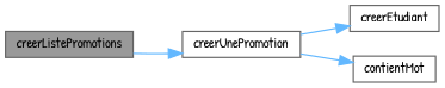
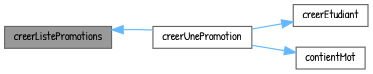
  digraph {
    fontname="Patrick Hand"
    rankdir=LR
    node [color=grey40 fillcolor=white fontname="Patrick Hand" fontsize=10 shape=box style=filled]
    edge [color=steelblue1 fontname="Patrick Hand" fontsize=10 labelfontname=Helvetica labelfontsize=10 style=solid]
    n1 [color=gray40 fillcolor=grey60 fontcolor=black height=0.2 label=creerListePromotions width=0.4]
    n2 [height=0.2 label=creerUnePromotion width=0.4]
    n3 [height=0.2 label=creerEtudiant width=0.4]
    n4 [height=0.2 label=contientMot width=0.4]
-   n1 -> n2
+   n2 -> n1
    n2 -> n3
    n2 -> n4
  }
